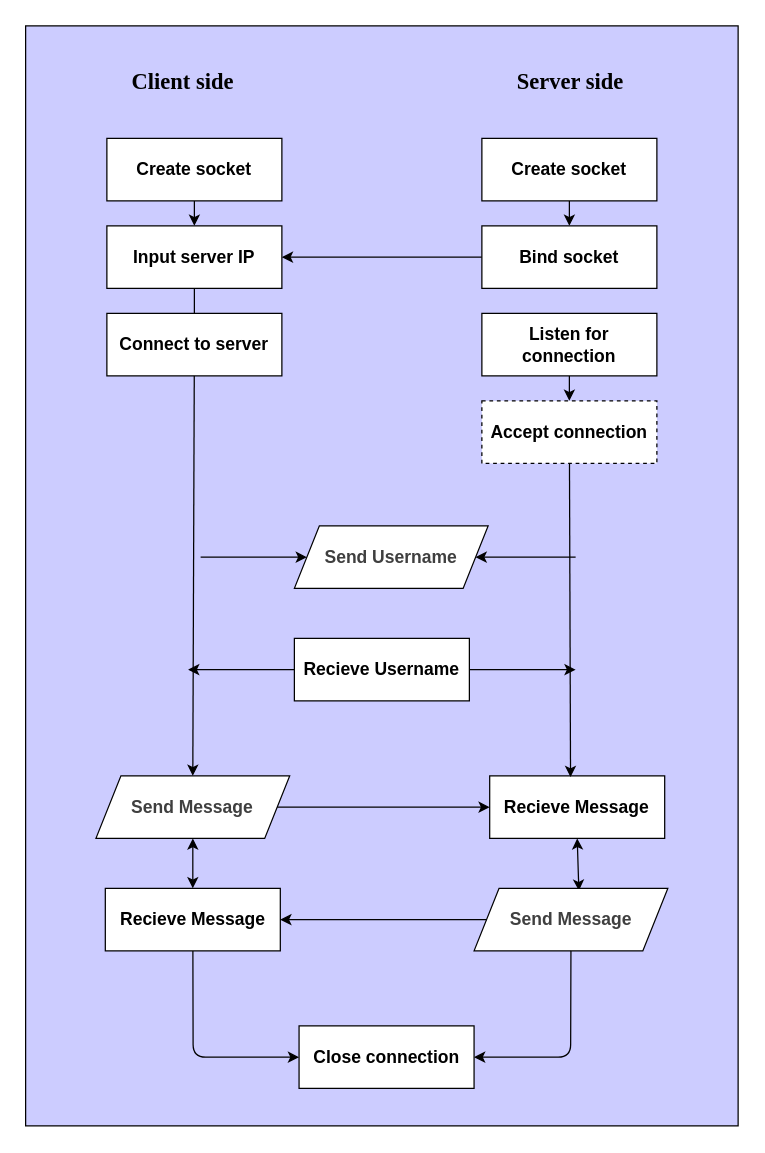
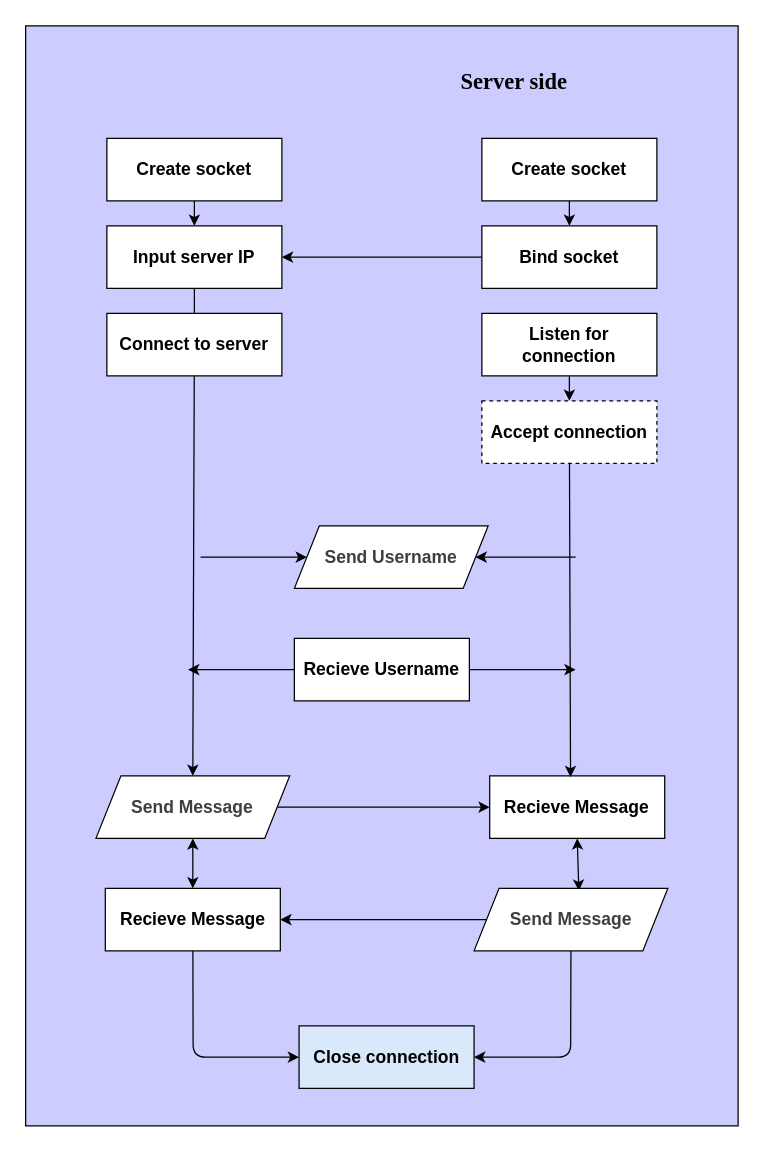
  <mxCell id="0" />
  <mxCell id="1" parent="0" />
  <mxCell id="2" value="" style="rounded=0;whiteSpace=wrap;html=1;fillColor=#CCCCFF;" vertex="1" parent="1"><mxGeometry x="20" y="20" width="570" height="880" as="geometry" /></mxCell>
  <mxCell id="3" value="" style="edgeStyle=none;html=1;" edge="1" parent="1" source="4" target="6"><mxGeometry relative="1" as="geometry" /></mxCell>
  <mxCell id="4" value="&lt;span style=&quot;font-size: 14px;&quot;&gt;Create socket&lt;/span&gt;" style="rounded=0;whiteSpace=wrap;html=1;fontStyle=1" vertex="1" parent="1"><mxGeometry x="385" y="110" width="140" height="50" as="geometry" /></mxCell>
  <mxCell id="5" value="" style="edgeStyle=none;html=1;" edge="1" parent="1" source="6" target="13"><mxGeometry relative="1" as="geometry" /></mxCell>
  <mxCell id="6" value="&lt;span&gt;&lt;font style=&quot;font-size: 14px;&quot;&gt;Bind socket&lt;/font&gt;&lt;/span&gt;" style="rounded=0;whiteSpace=wrap;html=1;fontStyle=1" vertex="1" parent="1"><mxGeometry x="385" y="180" width="140" height="50" as="geometry" /></mxCell>
  <mxCell id="7" value="" style="edgeStyle=none;html=1;" edge="1" parent="1" source="8" target="9"><mxGeometry relative="1" as="geometry" /></mxCell>
  <mxCell id="8" value="&lt;span style=&quot;font-size: 14px;&quot;&gt;Listen for connection&lt;/span&gt;" style="rounded=0;whiteSpace=wrap;html=1;fontStyle=1" vertex="1" parent="1"><mxGeometry x="385" y="250" width="140" height="50" as="geometry" /></mxCell>
  <mxCell id="9" value="&lt;span style=&quot;font-size: 14px;&quot;&gt;Accept connection&lt;/span&gt;" style="rounded=0;whiteSpace=wrap;html=1;fontStyle=1;dashed=1;" vertex="1" parent="1"><mxGeometry x="385" y="320" width="140" height="50" as="geometry" /></mxCell>
  <mxCell id="10" value="" style="edgeStyle=none;html=1;" edge="1" parent="1" source="11" target="13"><mxGeometry relative="1" as="geometry" /></mxCell>
  <mxCell id="11" value="&lt;span style=&quot;font-size: 14px;&quot;&gt;Create socket&lt;/span&gt;" style="rounded=0;whiteSpace=wrap;html=1;fontStyle=1" vertex="1" parent="1"><mxGeometry x="85" y="110" width="140" height="50" as="geometry" /></mxCell>
  <mxCell id="12" value="" style="edgeStyle=none;html=1;endArrow=none;" edge="1" parent="1" source="13" target="14"><mxGeometry relative="1" as="geometry" /></mxCell>
  <mxCell id="13" value="&lt;span style=&quot;font-size: 14px;&quot;&gt;Input server IP&lt;/span&gt;" style="rounded=0;whiteSpace=wrap;html=1;fontStyle=1" vertex="1" parent="1"><mxGeometry x="85" y="180" width="140" height="50" as="geometry" /></mxCell>
  <mxCell id="14" value="&lt;span style=&quot;font-size: 14px;&quot;&gt;Connect to server&lt;/span&gt;" style="rounded=0;whiteSpace=wrap;html=1;fontStyle=1" vertex="1" parent="1"><mxGeometry x="85" y="250" width="140" height="50" as="geometry" /></mxCell>
- <mxCell id="15" value="&lt;font style=&quot;font-size: 18px;&quot; face=&quot;Verdana&quot;&gt;&lt;b&gt;Client side&lt;/b&gt;&lt;/font&gt;" style="text;html=1;align=center;verticalAlign=middle;whiteSpace=wrap;rounded=0;" vertex="1" parent="1"><mxGeometry x="61.25" y="50" width="170" height="30" as="geometry" /></mxCell>
- <mxCell id="16" value="&lt;font face=&quot;Verdana&quot;&gt;&lt;span style=&quot;font-size: 18px;&quot;&gt;&lt;b&gt;Server side&lt;/b&gt;&lt;/span&gt;&lt;/font&gt;" style="text;html=1;align=center;verticalAlign=middle;whiteSpace=wrap;rounded=0;" vertex="1" parent="1"><mxGeometry x="361.25" y="50" width="190" height="30" as="geometry" /></mxCell>
+ <mxCell id="16" value="&lt;font face=&quot;Verdana&quot;&gt;&lt;span style=&quot;font-size: 18px;&quot;&gt;&lt;b&gt;Server side&lt;/b&gt;&lt;/span&gt;&lt;/font&gt;" style="text;html=1;align=center;verticalAlign=middle;whiteSpace=wrap;rounded=0;" vertex="1" parent="1"><mxGeometry x="316.25" y="50" width="190" height="30" as="geometry" /></mxCell>
  <mxCell id="17" value="&lt;span style=&quot;color: rgb(63, 63, 63); font-size: 14px; font-weight: 700;&quot;&gt;Send Username&lt;/span&gt;" style="shape=parallelogram;perimeter=parallelogramPerimeter;whiteSpace=wrap;html=1;fixedSize=1;shadow=0;" vertex="1" parent="1"><mxGeometry x="235" y="420" width="155" height="50" as="geometry" /></mxCell>
  <mxCell id="18" value="" style="endArrow=classic;html=1;entryX=1;entryY=0.5;entryDx=0;entryDy=0;" edge="1" parent="1" target="17"><mxGeometry width="50" height="50" relative="1" as="geometry"><mxPoint x="460" y="445" as="sourcePoint" /><mxPoint x="390" y="310" as="targetPoint" /></mxGeometry></mxCell>
  <mxCell id="19" value="" style="endArrow=classic;html=1;entryX=0;entryY=0.5;entryDx=0;entryDy=0;" edge="1" parent="1" target="17"><mxGeometry width="50" height="50" relative="1" as="geometry"><mxPoint x="160" y="445" as="sourcePoint" /><mxPoint x="390" y="455" as="targetPoint" /></mxGeometry></mxCell>
  <mxCell id="20" value="&lt;span style=&quot;font-size: 14px;&quot;&gt;Recieve Username&lt;/span&gt;" style="rounded=0;whiteSpace=wrap;html=1;fontStyle=1" vertex="1" parent="1"><mxGeometry x="235" y="510" width="140" height="50" as="geometry" /></mxCell>
  <mxCell id="21" value="" style="endArrow=classic;html=1;exitX=0;exitY=0.5;exitDx=0;exitDy=0;" edge="1" parent="1" source="20"><mxGeometry width="50" height="50" relative="1" as="geometry"><mxPoint x="170" y="455" as="sourcePoint" /><mxPoint x="150" y="535" as="targetPoint" /></mxGeometry></mxCell>
  <mxCell id="22" value="" style="endArrow=classic;html=1;exitX=1;exitY=0.5;exitDx=0;exitDy=0;" edge="1" parent="1" source="20"><mxGeometry width="50" height="50" relative="1" as="geometry"><mxPoint x="245" y="545" as="sourcePoint" /><mxPoint x="460" y="535" as="targetPoint" /></mxGeometry></mxCell>
  <mxCell id="23" value="&lt;span style=&quot;color: rgb(63, 63, 63); font-size: 14px; font-weight: 700;&quot;&gt;Send Message&lt;/span&gt;" style="shape=parallelogram;perimeter=parallelogramPerimeter;whiteSpace=wrap;html=1;fixedSize=1;shadow=0;" vertex="1" parent="1"><mxGeometry x="76.25" y="620" width="155" height="50" as="geometry" /></mxCell>
  <mxCell id="24" value="&lt;span style=&quot;font-size: 14px;&quot;&gt;Recieve Message&lt;/span&gt;" style="rounded=0;whiteSpace=wrap;html=1;fontStyle=1" vertex="1" parent="1"><mxGeometry x="391.25" y="620" width="140" height="50" as="geometry" /></mxCell>
  <mxCell id="25" value="" style="endArrow=classic;startArrow=classic;html=1;entryX=0.5;entryY=1;entryDx=0;entryDy=0;exitX=0.5;exitY=0;exitDx=0;exitDy=0;" edge="1" parent="1" source="28" target="23"><mxGeometry width="50" height="50" relative="1" as="geometry"><mxPoint x="166.25" y="700" as="sourcePoint" /><mxPoint x="386.25" y="610" as="targetPoint" /></mxGeometry></mxCell>
  <mxCell id="26" value="" style="endArrow=classic;startArrow=classic;html=1;entryX=0.5;entryY=1;entryDx=0;entryDy=0;exitX=0.541;exitY=0.037;exitDx=0;exitDy=0;exitPerimeter=0;" edge="1" parent="1" source="29" target="24"><mxGeometry width="50" height="50" relative="1" as="geometry"><mxPoint x="461.25" y="700" as="sourcePoint" /><mxPoint x="163.25" y="680" as="targetPoint" /></mxGeometry></mxCell>
  <mxCell id="27" value="" style="edgeStyle=none;html=1;entryX=0;entryY=0.5;entryDx=0;entryDy=0;" edge="1" parent="1" source="28" target="32"><mxGeometry relative="1" as="geometry"><Array as="points"><mxPoint x="154" y="845" /></Array></mxGeometry></mxCell>
  <mxCell id="28" value="&lt;span style=&quot;font-size: 14px;&quot;&gt;Recieve Message&lt;/span&gt;" style="rounded=0;whiteSpace=wrap;html=1;fontStyle=1" vertex="1" parent="1"><mxGeometry x="83.75" y="710" width="140" height="50" as="geometry" /></mxCell>
  <mxCell id="29" value="&lt;span style=&quot;color: rgb(63, 63, 63); font-size: 14px; font-weight: 700;&quot;&gt;Send Message&lt;/span&gt;" style="shape=parallelogram;perimeter=parallelogramPerimeter;whiteSpace=wrap;html=1;fixedSize=1;shadow=0;" vertex="1" parent="1"><mxGeometry x="378.75" y="710" width="155" height="50" as="geometry" /></mxCell>
  <mxCell id="30" value="" style="endArrow=classic;html=1;exitX=1;exitY=0.5;exitDx=0;exitDy=0;entryX=0;entryY=0.5;entryDx=0;entryDy=0;" edge="1" parent="1" source="23" target="24"><mxGeometry width="50" height="50" relative="1" as="geometry"><mxPoint x="336.25" y="660" as="sourcePoint" /><mxPoint x="386.25" y="610" as="targetPoint" /></mxGeometry></mxCell>
  <mxCell id="31" value="" style="endArrow=classic;html=1;exitX=0;exitY=0.5;exitDx=0;exitDy=0;entryX=1;entryY=0.5;entryDx=0;entryDy=0;" edge="1" parent="1" source="29" target="28"><mxGeometry width="50" height="50" relative="1" as="geometry"><mxPoint x="231.25" y="655" as="sourcePoint" /><mxPoint x="401.25" y="655" as="targetPoint" /></mxGeometry></mxCell>
- <mxCell id="32" value="&lt;span style=&quot;font-size: 14px;&quot;&gt;Close connection&lt;/span&gt;" style="rounded=0;whiteSpace=wrap;html=1;fontStyle=1" vertex="1" parent="1"><mxGeometry x="238.75" y="820" width="140" height="50" as="geometry" /></mxCell>
+ <mxCell id="32" value="&lt;span style=&quot;font-size: 14px;&quot;&gt;Close connection&lt;/span&gt;" style="rounded=0;whiteSpace=wrap;html=1;fontStyle=1;fillColor=#dae8fc;" vertex="1" parent="1"><mxGeometry x="238.75" y="820" width="140" height="50" as="geometry" /></mxCell>
  <mxCell id="33" value="" style="edgeStyle=none;html=1;entryX=1;entryY=0.5;entryDx=0;entryDy=0;exitX=0.5;exitY=1;exitDx=0;exitDy=0;" edge="1" parent="1" source="29" target="32"><mxGeometry relative="1" as="geometry"><mxPoint x="164" y="770" as="sourcePoint" /><mxPoint x="270" y="855" as="targetPoint" /><Array as="points"><mxPoint x="456" y="845" /></Array></mxGeometry></mxCell>
  <mxCell id="34" value="" style="edgeStyle=none;html=1;entryX=0.462;entryY=0.02;entryDx=0;entryDy=0;entryPerimeter=0;" edge="1" parent="1" source="9" target="24"><mxGeometry relative="1" as="geometry"><mxPoint x="460" y="650" as="targetPoint" /></mxGeometry></mxCell>
  <mxCell id="35" value="" style="edgeStyle=none;html=1;entryX=0.5;entryY=0;entryDx=0;entryDy=0;" edge="1" parent="1" source="14" target="23"><mxGeometry relative="1" as="geometry"><mxPoint x="160" y="650" as="targetPoint" /></mxGeometry></mxCell>
